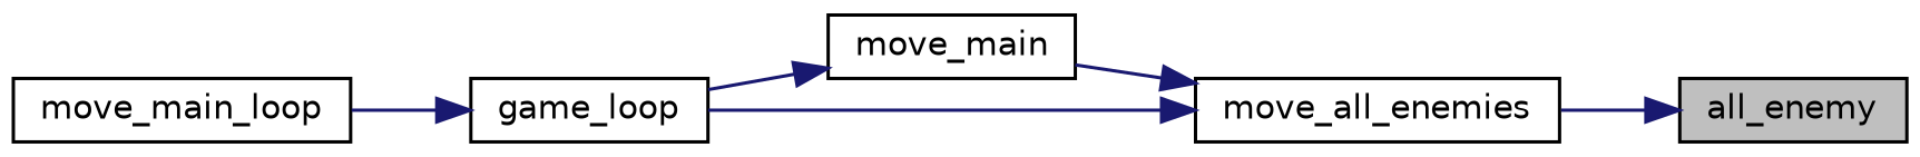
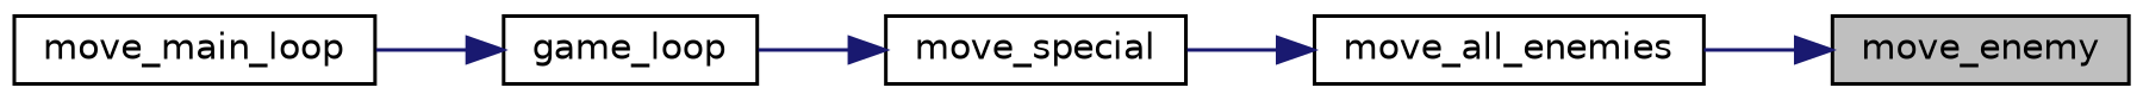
  digraph {
    rankdir=RL
    node [color=black fillcolor=white fontname=Helvetica fontsize=10 shape=record style=filled]
    edge [color=midnightblue dir=back fontname=Helvetica fontsize=10 labelfontname=Helvetica labelfontsize=10 style=solid]
-   n1 [fillcolor=grey75 fontcolor=black height=0.2 label=all_enemy width=0.4]
+   n1 [fillcolor=grey75 fontcolor=black height=0.2 label=move_enemy width=0.4]
    n2 [height=0.2 label=move_all_enemies width=0.4]
-   n3 [height=0.2 label=move_main width=0.4]
+   n3 [height=0.2 label=move_special width=0.4]
    n4 [height=0.2 label=game_loop width=0.4]
    n5 [height=0.2 label=move_main_loop width=0.4]
    n1 -> n2
    n2 -> n3
-   n2 -> n4
    n3 -> n4
    n4 -> n5
  }
